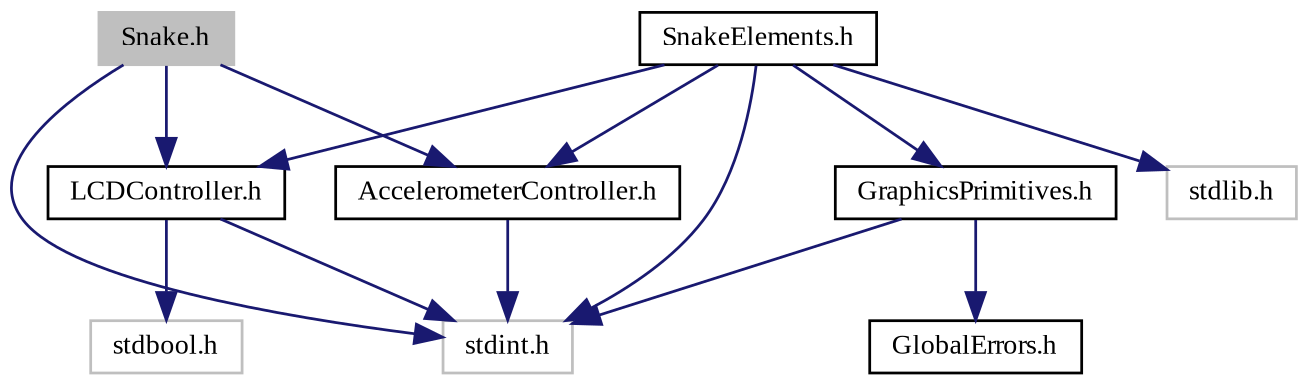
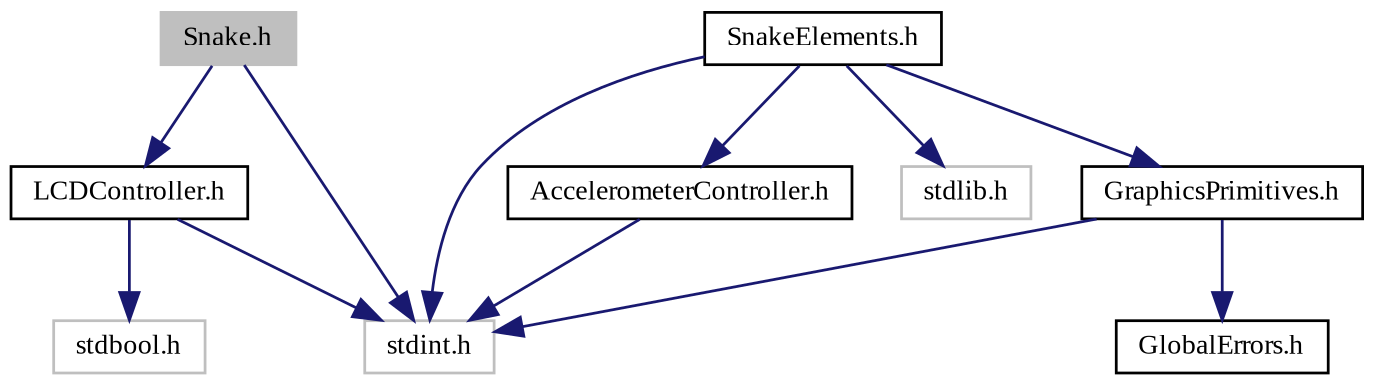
  digraph {
    node [color=black fillcolor=white fontname=TimesNewRoman fontsize=10 shape=record style=filled]
    edge [color=midnightblue fontname=TimesNewRoman fontsize=10 labelfontname=TimesNewRoman labelfontsize=10 style=solid]
    n1 [color=grey75 fillcolor=grey75 fontcolor=black height=0.2 label="Snake.h" width=0.4]
    n2 [color=grey75 height=0.2 label="stdint.h" width=0.4]
    n3 [height=0.2 label="LCDController.h" width=0.4]
    n4 [height=0.2 label="AccelerometerController.h" width=0.4]
    n5 [color=grey75 height=0.2 label="stdbool.h" width=0.4]
    n6 [height=0.2 label="SnakeElements.h" width=0.4]
    n7 [color=grey75 height=0.2 label="stdlib.h" width=0.4]
    n8 [height=0.2 label="GraphicsPrimitives.h" width=0.4]
    n9 [height=0.2 label="GlobalErrors.h" width=0.4]
    n1 -> n2
    n1 -> n3
-   n1 -> n4
    n3 -> n2
    n3 -> n5
    n4 -> n2
    n6 -> n2
-   n6 -> n3
    n6 -> n4
    n6 -> n7
    n6 -> n8
    n8 -> n2
    n8 -> n9
  }
